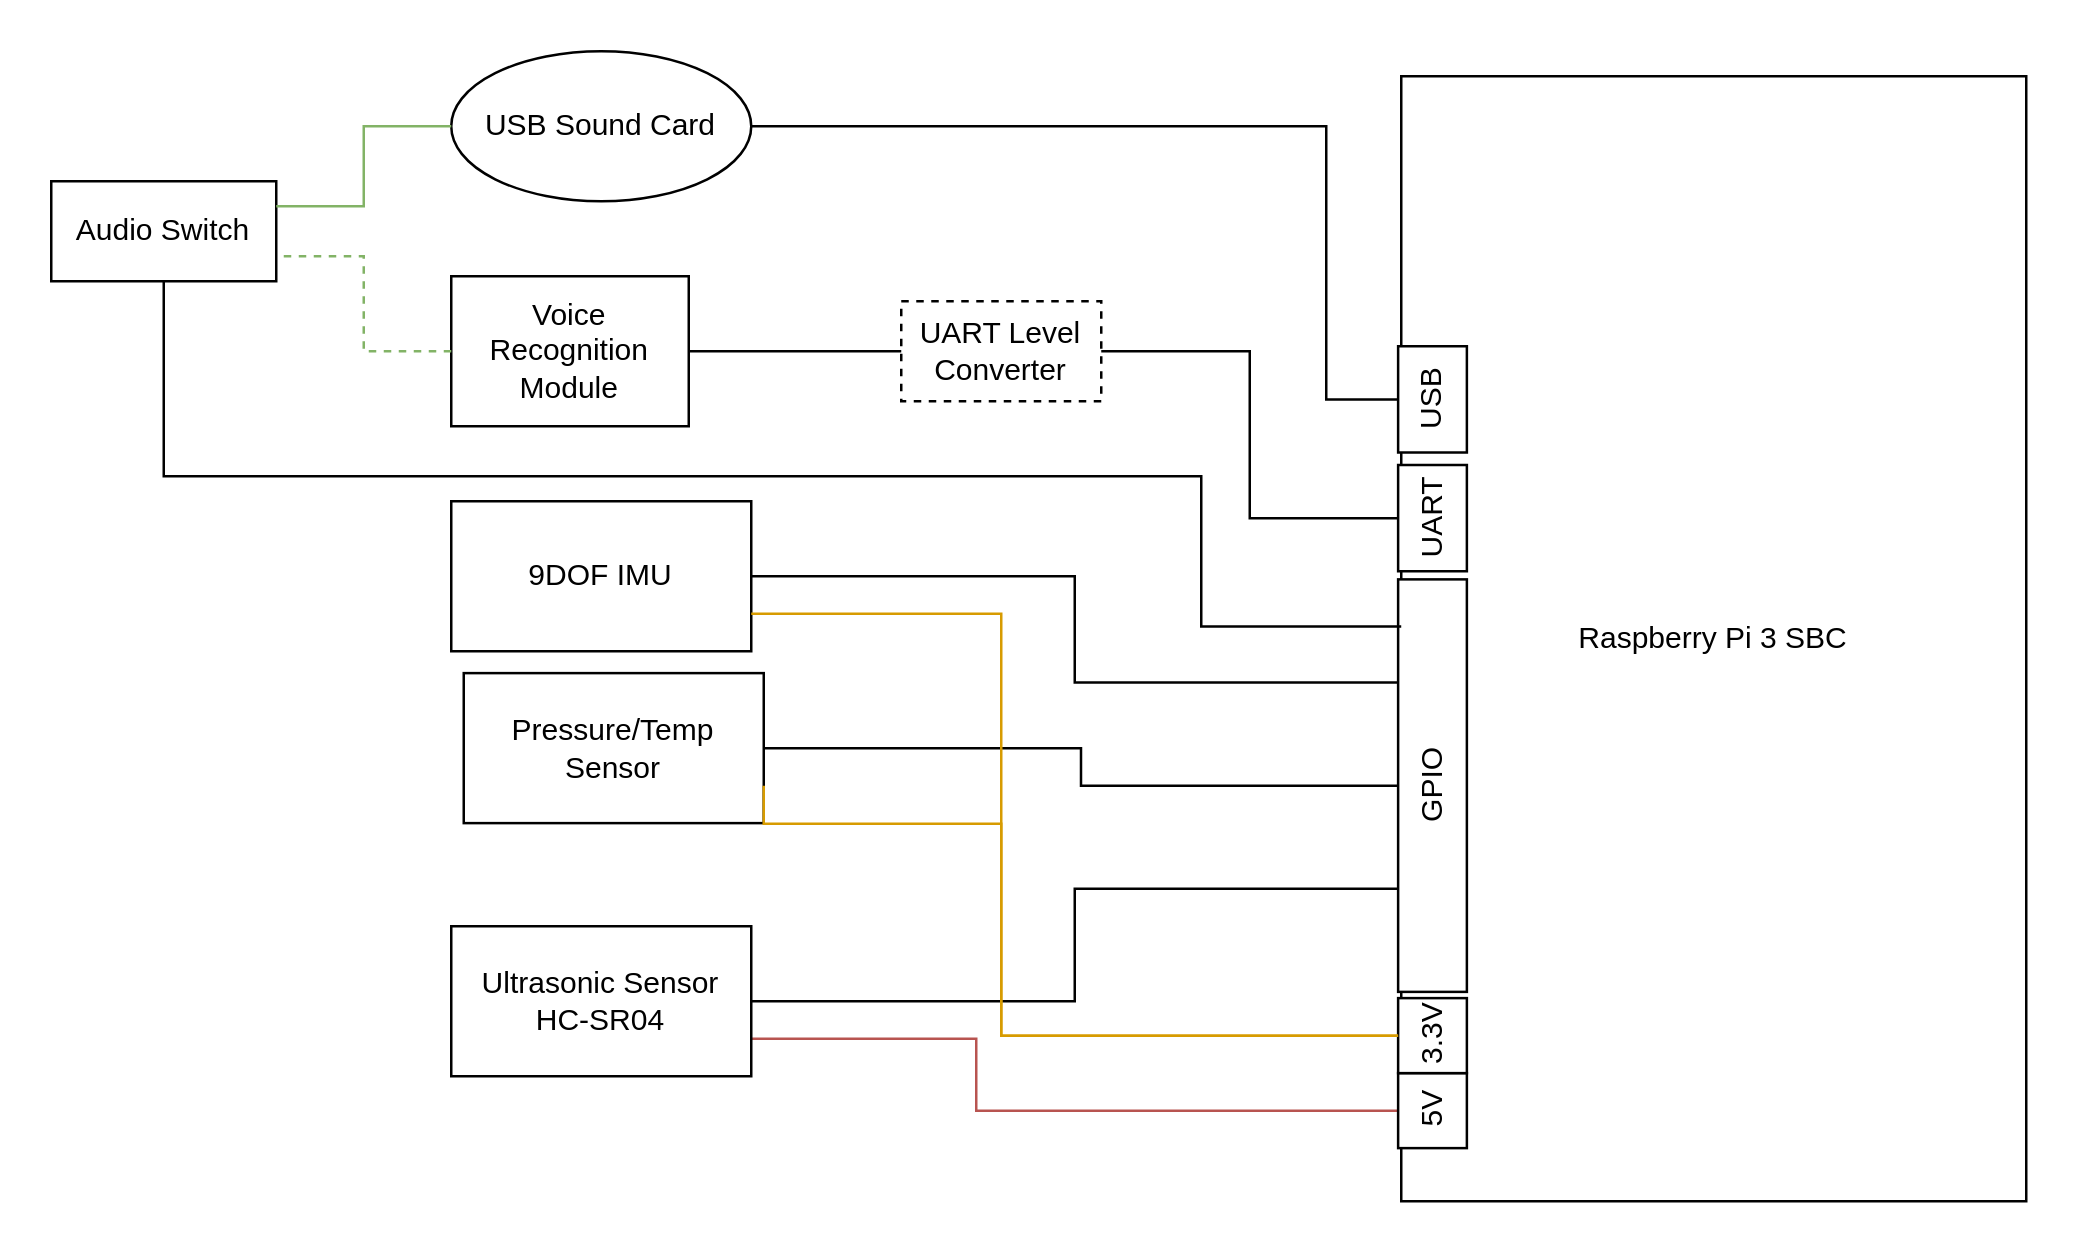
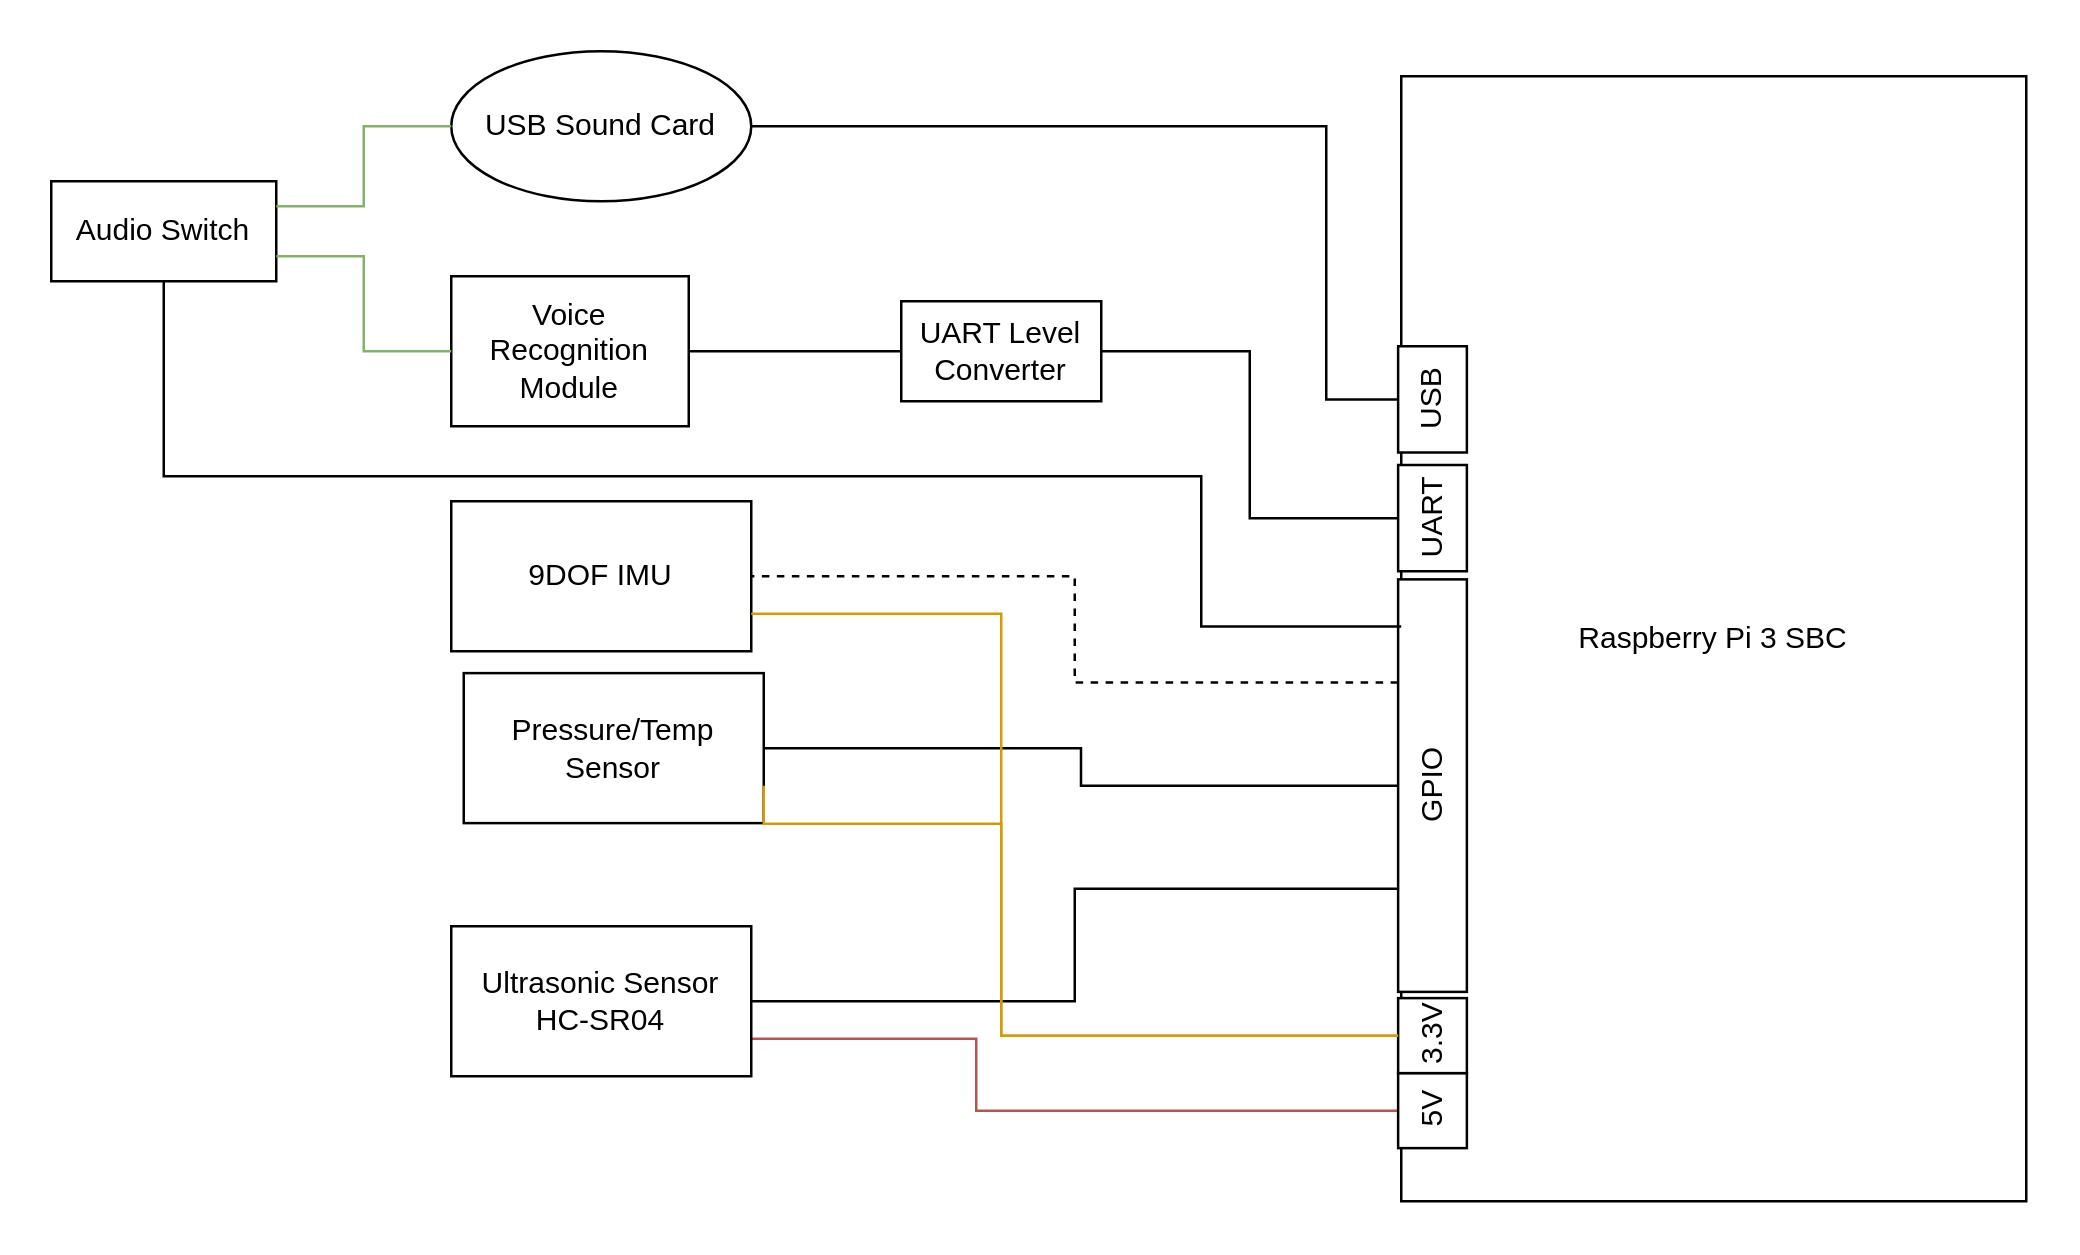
  <mxCell id="0" style=";html=1;" />
  <mxCell id="1" style=";html=1;" parent="0" />
  <mxCell id="2" value="Raspberry Pi 3 SBC" style="rounded=0;whiteSpace=wrap;html=1;" vertex="1" parent="1"><mxGeometry x="560" y="30" width="250" height="450" as="geometry" /></mxCell>
  <mxCell id="3" style="rounded=0;orthogonalLoop=1;jettySize=auto;html=1;exitX=1;exitY=0.5;exitDx=0;exitDy=0;entryX=0.25;entryY=0;entryDx=0;entryDy=0;edgeStyle=orthogonalEdgeStyle;endArrow=none;endFill=0;" edge="1" parent="1" source="6" target="4"><mxGeometry relative="1" as="geometry"><mxPoint x="340" y="390" as="sourcePoint" /></mxGeometry></mxCell>
  <mxCell id="4" value="GPIO" style="rounded=0;whiteSpace=wrap;html=1;rotation=-90;" vertex="1" parent="1"><mxGeometry x="490" y="300" width="165" height="27.5" as="geometry" /></mxCell>
  <mxCell id="5" style="edgeStyle=orthogonalEdgeStyle;rounded=0;orthogonalLoop=1;jettySize=auto;html=1;exitX=1;exitY=0.75;exitDx=0;exitDy=0;entryX=0.5;entryY=0;entryDx=0;entryDy=0;endArrow=none;endFill=0;fillColor=#f8cecc;strokeColor=#b85450;" edge="1" parent="1" source="6" target="11"><mxGeometry relative="1" as="geometry"><Array as="points"><mxPoint x="390" y="415" /><mxPoint x="390" y="444" /></Array></mxGeometry></mxCell>
  <mxCell id="6" value="Ultrasonic Sensor HC-SR04" style="rounded=0;whiteSpace=wrap;html=1;" vertex="1" parent="1"><mxGeometry x="180" y="370" width="120" height="60" as="geometry" /></mxCell>
  <mxCell id="7" value="Pressure/Temp Sensor" style="rounded=0;whiteSpace=wrap;html=1;" vertex="1" parent="1"><mxGeometry x="185" y="268.75" width="120" height="60" as="geometry" /></mxCell>
  <mxCell id="8" style="rounded=0;orthogonalLoop=1;jettySize=auto;html=1;exitX=1;exitY=0.5;exitDx=0;exitDy=0;entryX=0.5;entryY=0;entryDx=0;entryDy=0;edgeStyle=orthogonalEdgeStyle;endArrow=none;endFill=0;" edge="1" parent="1" source="7" target="4"><mxGeometry relative="1" as="geometry"><mxPoint x="290" y="365" as="sourcePoint" /><mxPoint x="548.75" y="330" as="targetPoint" /></mxGeometry></mxCell>
  <mxCell id="9" value="9DOF IMU" style="rounded=0;whiteSpace=wrap;html=1;" vertex="1" parent="1"><mxGeometry x="180" y="200" width="120" height="60" as="geometry" /></mxCell>
- <mxCell id="10" value="" style="endArrow=none;html=1;rounded=0;entryX=1;entryY=0.5;entryDx=0;entryDy=0;exitX=0.75;exitY=0;exitDx=0;exitDy=0;edgeStyle=orthogonalEdgeStyle;" edge="1" parent="1" source="4" target="9"><mxGeometry width="50" height="50" relative="1" as="geometry"><mxPoint x="620" y="240" as="sourcePoint" /><mxPoint x="670" y="190" as="targetPoint" /></mxGeometry></mxCell>
+ <mxCell id="10" value="" style="endArrow=none;html=1;rounded=0;entryX=1;entryY=0.5;entryDx=0;entryDy=0;exitX=0.75;exitY=0;exitDx=0;exitDy=0;edgeStyle=orthogonalEdgeStyle;dashed=1;" edge="1" parent="1" source="4" target="9"><mxGeometry width="50" height="50" relative="1" as="geometry"><mxPoint x="620" y="240" as="sourcePoint" /><mxPoint x="670" y="190" as="targetPoint" /></mxGeometry></mxCell>
  <mxCell id="11" value="5V" style="rounded=0;whiteSpace=wrap;html=1;rotation=-90;" vertex="1" parent="1"><mxGeometry x="557.5" y="430" width="30" height="27.5" as="geometry" /></mxCell>
  <mxCell id="12" value="3.3V" style="rounded=0;whiteSpace=wrap;html=1;rotation=-90;" vertex="1" parent="1"><mxGeometry x="557.5" y="400" width="30" height="27.5" as="geometry" /></mxCell>
  <mxCell id="13" value="" style="endArrow=none;html=1;rounded=0;entryX=1;entryY=0.75;entryDx=0;entryDy=0;exitX=0.5;exitY=0;exitDx=0;exitDy=0;fillColor=#ffe6cc;strokeColor=#d79b00;edgeStyle=orthogonalEdgeStyle;" edge="1" parent="1" source="12" target="9"><mxGeometry width="50" height="50" relative="1" as="geometry"><mxPoint x="620" y="240" as="sourcePoint" /><mxPoint x="670" y="190" as="targetPoint" /><Array as="points"><mxPoint x="400" y="414" /><mxPoint x="400" y="245" /></Array></mxGeometry></mxCell>
  <mxCell id="14" value="" style="endArrow=none;html=1;rounded=0;entryX=1;entryY=0.75;entryDx=0;entryDy=0;exitX=0.5;exitY=0;exitDx=0;exitDy=0;fillColor=#ffe6cc;strokeColor=#d79b00;edgeStyle=orthogonalEdgeStyle;" edge="1" parent="1" source="12" target="7"><mxGeometry width="50" height="50" relative="1" as="geometry"><mxPoint x="560" y="410" as="sourcePoint" /><mxPoint x="310" y="255" as="targetPoint" /><Array as="points"><mxPoint x="400" y="414" /><mxPoint x="400" y="329" /></Array></mxGeometry></mxCell>
  <mxCell id="15" value="Voice Recognition Module" style="rounded=0;whiteSpace=wrap;html=1;" vertex="1" parent="1"><mxGeometry x="180" y="110" width="95" height="60" as="geometry" /></mxCell>
- <mxCell id="16" value="UART Level Converter" style="rounded=0;whiteSpace=wrap;html=1;dashed=1;" vertex="1" parent="1"><mxGeometry x="360" y="120" width="80" height="40" as="geometry" /></mxCell>
+ <mxCell id="16" value="UART Level Converter" style="rounded=0;whiteSpace=wrap;html=1;" vertex="1" parent="1"><mxGeometry x="360" y="120" width="80" height="40" as="geometry" /></mxCell>
  <mxCell id="17" value="UART" style="rounded=0;whiteSpace=wrap;html=1;rotation=-90;" vertex="1" parent="1"><mxGeometry x="551.25" y="193" width="42.5" height="27.5" as="geometry" /></mxCell>
  <mxCell id="18" value="" style="endArrow=none;html=1;rounded=0;exitX=0.5;exitY=0;exitDx=0;exitDy=0;entryX=1;entryY=0.5;entryDx=0;entryDy=0;edgeStyle=orthogonalEdgeStyle;" edge="1" parent="1" source="17" target="16"><mxGeometry width="50" height="50" relative="1" as="geometry"><mxPoint x="620" y="230" as="sourcePoint" /><mxPoint x="670" y="180" as="targetPoint" /></mxGeometry></mxCell>
  <mxCell id="19" value="" style="endArrow=none;html=1;rounded=0;exitX=0;exitY=0.5;exitDx=0;exitDy=0;entryX=1;entryY=0.5;entryDx=0;entryDy=0;edgeStyle=orthogonalEdgeStyle;" edge="1" parent="1" source="16" target="15"><mxGeometry width="50" height="50" relative="1" as="geometry"><mxPoint x="568.75" y="216.75" as="sourcePoint" /><mxPoint x="470" y="150" as="targetPoint" /></mxGeometry></mxCell>
  <mxCell id="20" value="Audio Switch" style="rounded=0;whiteSpace=wrap;html=1;" vertex="1" parent="1"><mxGeometry x="20" y="72" width="90" height="40" as="geometry" /></mxCell>
  <mxCell id="21" value="USB" style="rounded=0;whiteSpace=wrap;html=1;rotation=-90;" vertex="1" parent="1"><mxGeometry x="551.25" y="145.5" width="42.5" height="27.5" as="geometry" /></mxCell>
  <mxCell id="22" value="USB Sound Card" style="ellipse;whiteSpace=wrap;html=1;" vertex="1" parent="1"><mxGeometry x="180" y="20" width="120" height="60" as="geometry" /></mxCell>
  <mxCell id="23" value="" style="endArrow=none;html=1;rounded=0;exitX=0;exitY=0.5;exitDx=0;exitDy=0;entryX=1;entryY=0.25;entryDx=0;entryDy=0;edgeStyle=orthogonalEdgeStyle;fillColor=#d5e8d4;strokeColor=#82b366;" edge="1" parent="1" source="22" target="20"><mxGeometry width="50" height="50" relative="1" as="geometry"><mxPoint x="568.75" y="216.75" as="sourcePoint" /><mxPoint x="470" y="150" as="targetPoint" /></mxGeometry></mxCell>
- <mxCell id="24" value="" style="endArrow=none;html=1;rounded=0;exitX=0;exitY=0.5;exitDx=0;exitDy=0;entryX=1;entryY=0.75;entryDx=0;entryDy=0;edgeStyle=orthogonalEdgeStyle;fillColor=#d5e8d4;strokeColor=#82b366;dashed=1;" edge="1" parent="1" source="15" target="20"><mxGeometry width="50" height="50" relative="1" as="geometry"><mxPoint x="190" y="60" as="sourcePoint" /><mxPoint x="120" y="92" as="targetPoint" /></mxGeometry></mxCell>
+ <mxCell id="24" value="" style="endArrow=none;html=1;rounded=0;exitX=0;exitY=0.5;exitDx=0;exitDy=0;entryX=1;entryY=0.75;entryDx=0;entryDy=0;edgeStyle=orthogonalEdgeStyle;fillColor=#d5e8d4;strokeColor=#82b366;" edge="1" parent="1" source="15" target="20"><mxGeometry width="50" height="50" relative="1" as="geometry"><mxPoint x="190" y="60" as="sourcePoint" /><mxPoint x="120" y="92" as="targetPoint" /></mxGeometry></mxCell>
  <mxCell id="25" value="" style="endArrow=none;html=1;rounded=0;entryX=0.5;entryY=1;entryDx=0;entryDy=0;exitX=0.886;exitY=0.045;exitDx=0;exitDy=0;edgeStyle=orthogonalEdgeStyle;exitPerimeter=0;" edge="1" parent="1" source="4" target="20"><mxGeometry width="50" height="50" relative="1" as="geometry"><mxPoint x="568.75" y="282.5" as="sourcePoint" /><mxPoint x="310" y="240" as="targetPoint" /><Array as="points"><mxPoint x="480" y="250" /><mxPoint x="480" y="190" /><mxPoint x="65" y="190" /></Array></mxGeometry></mxCell>
  <mxCell id="26" value="" style="endArrow=none;html=1;rounded=0;exitX=0.5;exitY=0;exitDx=0;exitDy=0;entryX=1;entryY=0.5;entryDx=0;entryDy=0;edgeStyle=orthogonalEdgeStyle;" edge="1" parent="1" source="21" target="22"><mxGeometry width="50" height="50" relative="1" as="geometry"><mxPoint x="568.75" y="216.75" as="sourcePoint" /><mxPoint x="470" y="150" as="targetPoint" /><Array as="points"><mxPoint x="530" y="159" /><mxPoint x="530" y="50" /></Array></mxGeometry></mxCell>
